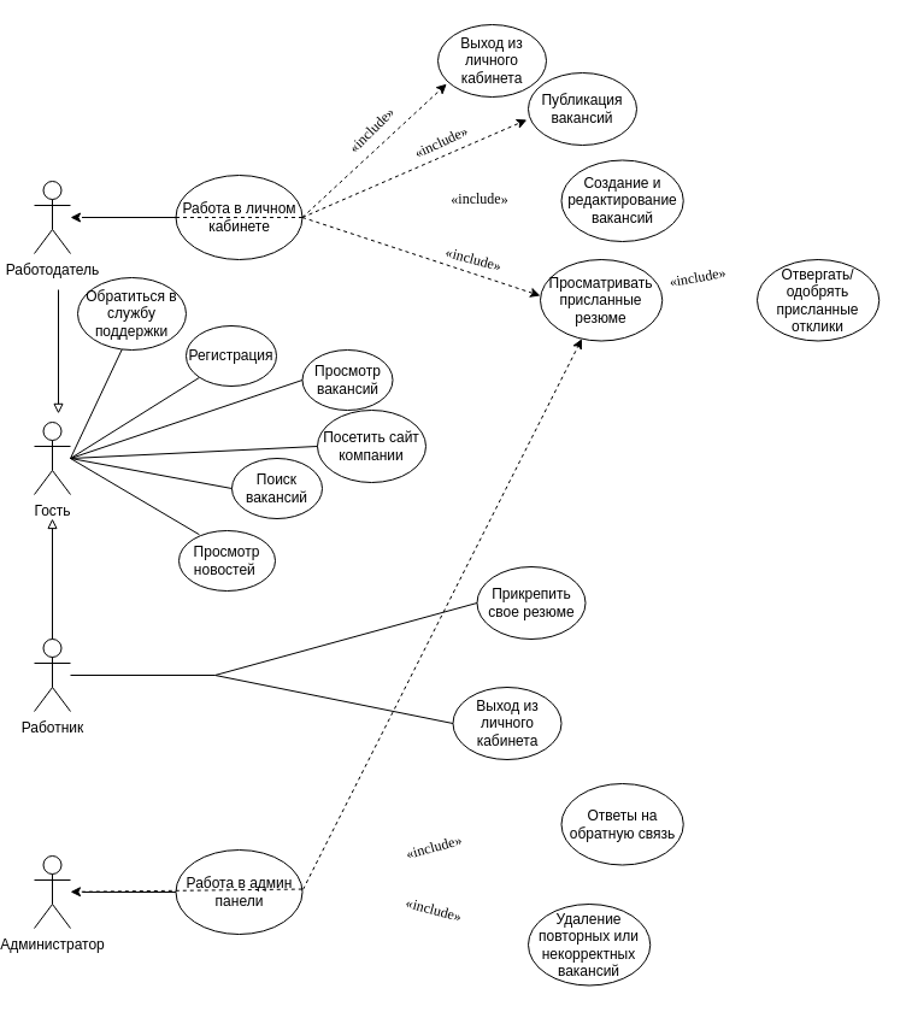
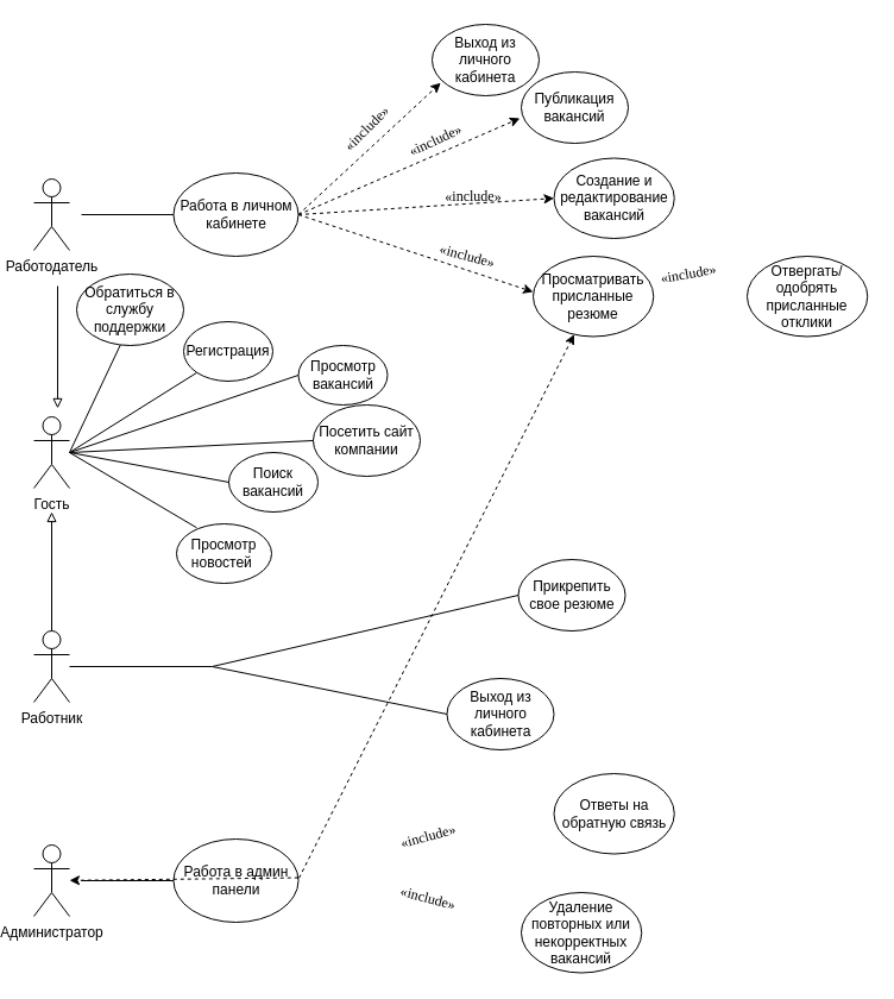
  <mxCell id="0" />
  <mxCell id="1" parent="0" />
  <mxCell id="2" value="Гость" style="shape=umlActor;verticalLabelPosition=bottom;verticalAlign=top;html=1;outlineConnect=0;" parent="1" vertex="1"><mxGeometry x="20" y="350" width="30" height="60" as="geometry" /></mxCell>
  <mxCell id="3" style="edgeStyle=orthogonalEdgeStyle;rounded=0;orthogonalLoop=1;jettySize=auto;html=1;endArrow=block;endFill=0;" parent="1" edge="1"><mxGeometry relative="1" as="geometry"><mxPoint x="35" y="570" as="sourcePoint" /><mxPoint x="35" y="430" as="targetPoint" /></mxGeometry></mxCell>
  <mxCell id="4" value="Работник" style="shape=umlActor;verticalLabelPosition=bottom;verticalAlign=top;html=1;outlineConnect=0;" parent="1" vertex="1"><mxGeometry x="20" y="530" width="30" height="60" as="geometry" /></mxCell>
  <mxCell id="5" value="" style="endArrow=none;html=1;rounded=0;entryX=0;entryY=1;entryDx=0;entryDy=0;" parent="1" target="6" edge="1"><mxGeometry width="50" height="50" relative="1" as="geometry"><mxPoint x="50" y="380" as="sourcePoint" /><mxPoint x="160" y="330" as="targetPoint" /></mxGeometry></mxCell>
  <mxCell id="6" value="Регистрация" style="ellipse;whiteSpace=wrap;html=1;" parent="1" vertex="1"><mxGeometry x="146" y="270" width="75" height="50" as="geometry" /></mxCell>
  <mxCell id="7" value="Просмотр вакансий" style="ellipse;whiteSpace=wrap;html=1;" parent="1" vertex="1"><mxGeometry x="242.5" y="290" width="75" height="50" as="geometry" /></mxCell>
  <mxCell id="8" value="Поиск вакансий" style="ellipse;whiteSpace=wrap;html=1;" parent="1" vertex="1"><mxGeometry x="184" y="380" width="75" height="50" as="geometry" /></mxCell>
  <mxCell id="9" value="Просмотр новостей&amp;nbsp;" style="ellipse;whiteSpace=wrap;html=1;" parent="1" vertex="1"><mxGeometry x="140" y="440" width="80" height="50" as="geometry" /></mxCell>
  <mxCell id="10" value="" style="endArrow=none;html=1;rounded=0;entryX=0;entryY=0.5;entryDx=0;entryDy=0;" parent="1" target="7" edge="1"><mxGeometry width="50" height="50" relative="1" as="geometry"><mxPoint x="50" y="380" as="sourcePoint" /><mxPoint x="140" y="305" as="targetPoint" /></mxGeometry></mxCell>
  <mxCell id="11" value="" style="endArrow=none;html=1;rounded=0;entryX=0;entryY=0.5;entryDx=0;entryDy=0;" parent="1" target="8" edge="1"><mxGeometry width="50" height="50" relative="1" as="geometry"><mxPoint x="50" y="380" as="sourcePoint" /><mxPoint x="150" y="315" as="targetPoint" /></mxGeometry></mxCell>
  <mxCell id="12" value="" style="endArrow=none;html=1;rounded=0;entryX=0.212;entryY=0.065;entryDx=0;entryDy=0;entryPerimeter=0;" parent="1" target="9" edge="1"><mxGeometry width="50" height="50" relative="1" as="geometry"><mxPoint x="50" y="380" as="sourcePoint" /><mxPoint x="160" y="325" as="targetPoint" /></mxGeometry></mxCell>
  <mxCell id="13" value="" style="endArrow=none;html=1;rounded=0;" parent="1" source="4" edge="1"><mxGeometry width="50" height="50" relative="1" as="geometry"><mxPoint x="230" y="640" as="sourcePoint" /><mxPoint x="170" y="560" as="targetPoint" /></mxGeometry></mxCell>
  <mxCell id="14" value="" style="group" parent="1" vertex="1" connectable="0"><mxGeometry x="20" y="650" width="222.5" height="125" as="geometry" /></mxCell>
  <mxCell id="15" value="" style="endArrow=none;html=1;rounded=0;entryX=0;entryY=0.5;entryDx=0;entryDy=0;" parent="14" target="18" edge="1"><mxGeometry width="50" height="50" relative="1" as="geometry"><mxPoint x="40" y="90" as="sourcePoint" /><mxPoint x="80" y="90" as="targetPoint" /></mxGeometry></mxCell>
  <mxCell id="16" value="" style="group" parent="14" vertex="1" connectable="0"><mxGeometry width="222.5" height="125" as="geometry" /></mxCell>
  <mxCell id="17" value="Администратор" style="shape=umlActor;verticalLabelPosition=bottom;verticalAlign=top;html=1;outlineConnect=0;" parent="16" vertex="1"><mxGeometry y="60" width="30" height="60" as="geometry" /></mxCell>
  <mxCell id="18" value="Работа в админ панели" style="ellipse;whiteSpace=wrap;html=1;" parent="16" vertex="1"><mxGeometry x="117.5" y="55" width="105" height="70" as="geometry" /></mxCell>
  <mxCell id="19" value="Посетить сайт компании" style="ellipse;whiteSpace=wrap;html=1;" parent="1" vertex="1"><mxGeometry x="255" y="340" width="90" height="60" as="geometry" /></mxCell>
- <mxCell id="20" value="Прикрепить свое резюме" style="ellipse;whiteSpace=wrap;html=1;" parent="1" vertex="1"><mxGeometry x="387.5" y="470" width="90" height="60" as="geometry" /></mxCell>
+ <mxCell id="20" value="Прикрепить свое резюме" style="ellipse;whiteSpace=wrap;html=1;" parent="1" vertex="1"><mxGeometry x="427.5" y="470" width="90" height="60" as="geometry" /></mxCell>
  <mxCell id="21" value="Выход из личного кабинета" style="ellipse;whiteSpace=wrap;html=1;" parent="1" vertex="1"><mxGeometry x="367.5" y="570" width="90" height="60" as="geometry" /></mxCell>
  <mxCell id="22" value="" style="group" parent="1" vertex="1" connectable="0"><mxGeometry x="20" y="90" width="222.5" height="125" as="geometry" /></mxCell>
  <mxCell id="23" value="" style="endArrow=none;html=1;rounded=0;entryX=0;entryY=0.5;entryDx=0;entryDy=0;" parent="22" target="26" edge="1"><mxGeometry width="50" height="50" relative="1" as="geometry"><mxPoint x="40" y="90" as="sourcePoint" /><mxPoint x="80" y="90" as="targetPoint" /></mxGeometry></mxCell>
  <mxCell id="24" value="" style="group" parent="22" vertex="1" connectable="0"><mxGeometry width="222.5" height="125" as="geometry" /></mxCell>
  <mxCell id="25" value="Работодатель" style="shape=umlActor;verticalLabelPosition=bottom;verticalAlign=top;html=1;outlineConnect=0;" parent="24" vertex="1"><mxGeometry y="60" width="30" height="60" as="geometry" /></mxCell>
  <mxCell id="26" value="Работа в личном кабинете" style="ellipse;whiteSpace=wrap;html=1;" parent="24" vertex="1"><mxGeometry x="117.5" y="55" width="105" height="70" as="geometry" /></mxCell>
  <mxCell id="27" value="" style="endArrow=classic;html=1;rounded=0;dashed=1;entryX=0.08;entryY=0.82;entryDx=0;entryDy=0;exitX=1;exitY=0.5;exitDx=0;exitDy=0;entryPerimeter=0;" parent="1" source="26" target="28" edge="1"><mxGeometry width="50" height="50" relative="1" as="geometry"><mxPoint x="242.5" y="170" as="sourcePoint" /><mxPoint x="400.5" y="60" as="targetPoint" /></mxGeometry></mxCell>
  <mxCell id="28" value="Выход из личного кабинета" style="ellipse;whiteSpace=wrap;html=1;" parent="1" vertex="1"><mxGeometry x="355" y="20" width="90" height="60" as="geometry" /></mxCell>
  <mxCell id="29" value="Публикация вакансий&lt;span style=&quot;color: rgba(0, 0, 0, 0); font-family: monospace; font-size: 0px; text-align: start; text-wrap: nowrap;&quot;&gt;%3CmxGraphModel%3E%3Croot%3E%3CmxCell%20id%3D%220%22%2F%3E%3CmxCell%20id%3D%221%22%20parent%3D%220%22%2F%3E%3CmxCell%20id%3D%222%22%20value%3D%22%D0%92%D1%8B%D1%85%D0%BE%D0%B4%20%D0%B8%D0%B7%20%D0%BB%D0%B8%D1%87%D0%BD%D0%BE%D0%B3%D0%BE%20%D0%BA%D0%B0%D0%B1%D0%B8%D0%BD%D0%B5%D1%82%D0%B0%22%20style%3D%22ellipse%3BwhiteSpace%3Dwrap%3Bhtml%3D1%3B%22%20vertex%3D%221%22%20parent%3D%221%22%3E%3CmxGeometry%20x%3D%22585%22%20y%3D%22620%22%20width%3D%2290%22%20height%3D%2260%22%20as%3D%22geometry%22%2F%3E%3C%2FmxCell%3E%3C%2Froot%3E%3C%2FmxGraphModel%3E&lt;/span&gt;" style="ellipse;whiteSpace=wrap;html=1;" parent="1" vertex="1"><mxGeometry x="430" y="60" width="90" height="60" as="geometry" /></mxCell>
  <mxCell id="30" value="Создание и редактирование вакансий" style="ellipse;whiteSpace=wrap;html=1;" parent="1" vertex="1"><mxGeometry x="457.5" y="132.5" width="101.25" height="67.5" as="geometry" /></mxCell>
  <mxCell id="31" value="Просматривать присланные резюме" style="ellipse;whiteSpace=wrap;html=1;" parent="1" vertex="1"><mxGeometry x="440" y="215" width="101.25" height="67.5" as="geometry" /></mxCell>
  <mxCell id="32" value="" style="endArrow=classic;html=1;rounded=0;dashed=1;entryX=-0.013;entryY=0.649;entryDx=0;entryDy=0;exitX=1;exitY=0.5;exitDx=0;exitDy=0;entryPerimeter=0;" parent="1" source="26" target="29" edge="1"><mxGeometry width="50" height="50" relative="1" as="geometry"><mxPoint x="252" y="190" as="sourcePoint" /><mxPoint x="372" y="79" as="targetPoint" /></mxGeometry></mxCell>
- <mxCell id="33" value="" style="endArrow=classic;html=1;rounded=0;dashed=1;exitX=1;exitY=0.5;exitDx=0;exitDy=0;" parent="1" source="26" target="25" edge="1"><mxGeometry width="50" height="50" relative="1" as="geometry"><mxPoint x="250" y="180" as="sourcePoint" /><mxPoint x="439" y="109" as="targetPoint" /></mxGeometry></mxCell>
+ <mxCell id="33" value="" style="endArrow=classic;html=1;rounded=0;dashed=1;entryX=0;entryY=0.5;entryDx=0;entryDy=0;exitX=1;exitY=0.5;exitDx=0;exitDy=0;" parent="1" source="26" target="30" edge="1"><mxGeometry width="50" height="50" relative="1" as="geometry"><mxPoint x="250" y="180" as="sourcePoint" /><mxPoint x="439" y="109" as="targetPoint" /></mxGeometry></mxCell>
  <mxCell id="34" value="" style="endArrow=classic;html=1;rounded=0;dashed=1;entryX=0;entryY=0.444;entryDx=0;entryDy=0;exitX=1;exitY=0.5;exitDx=0;exitDy=0;entryPerimeter=0;" parent="1" source="26" target="31" edge="1"><mxGeometry width="50" height="50" relative="1" as="geometry"><mxPoint x="262" y="200" as="sourcePoint" /><mxPoint x="449" y="119" as="targetPoint" /></mxGeometry></mxCell>
  <mxCell id="35" value="Отвергать/ одобрять присланные отклики" style="ellipse;whiteSpace=wrap;html=1;" parent="1" vertex="1"><mxGeometry x="620" y="215" width="101.25" height="67.5" as="geometry" /></mxCell>
  <mxCell id="36" value="&lt;span style=&quot;font-family: &amp;quot;Times New Roman&amp;quot;, serif; color: windowtext;&quot; lang=&quot;RU&quot;&gt;&lt;font style=&quot;font-size: 12px;&quot;&gt;«include»&lt;/font&gt;&lt;/span&gt;" style="text;html=1;align=center;verticalAlign=middle;whiteSpace=wrap;rounded=0;rotation=15;" parent="1" vertex="1"><mxGeometry x="355" y="200" width="60" height="30" as="geometry" /></mxCell>
  <mxCell id="37" value="&lt;span style=&quot;font-family: &amp;quot;Times New Roman&amp;quot;, serif; color: windowtext;&quot; lang=&quot;RU&quot;&gt;&lt;font style=&quot;font-size: 12px;&quot;&gt;«include»&lt;/font&gt;&lt;/span&gt;" style="text;html=1;align=center;verticalAlign=middle;whiteSpace=wrap;rounded=0;rotation=-45;" parent="1" vertex="1"><mxGeometry x="270" y="92.5" width="60" height="30" as="geometry" /></mxCell>
  <mxCell id="38" value="&lt;span style=&quot;font-family: &amp;quot;Times New Roman&amp;quot;, serif; color: windowtext;&quot; lang=&quot;RU&quot;&gt;&lt;font style=&quot;font-size: 12px;&quot;&gt;«include»&lt;/font&gt;&lt;/span&gt;" style="text;html=1;align=center;verticalAlign=middle;whiteSpace=wrap;rounded=0;rotation=-25;" parent="1" vertex="1"><mxGeometry x="327.5" y="102.5" width="60" height="30" as="geometry" /></mxCell>
  <mxCell id="39" value="&lt;span style=&quot;font-family: &amp;quot;Times New Roman&amp;quot;, serif; color: windowtext;&quot; lang=&quot;RU&quot;&gt;&lt;font style=&quot;font-size: 12px;&quot;&gt;«include»&lt;/font&gt;&lt;/span&gt;" style="text;html=1;align=center;verticalAlign=middle;whiteSpace=wrap;rounded=0;rotation=0;" parent="1" vertex="1"><mxGeometry x="360" y="150" width="60" height="30" as="geometry" /></mxCell>
  <mxCell id="40" value="Ответы на обратную связь" style="ellipse;whiteSpace=wrap;html=1;" parent="1" vertex="1"><mxGeometry x="457.5" y="650" width="101.25" height="67.5" as="geometry" /></mxCell>
  <mxCell id="41" value="Удаление повторных или некорректных вакансий" style="ellipse;whiteSpace=wrap;html=1;" parent="1" vertex="1"><mxGeometry x="430" y="750" width="101.25" height="67.5" as="geometry" /></mxCell>
  <mxCell id="42" value="" style="endArrow=classic;html=1;rounded=0;dashed=1;exitX=1.005;exitY=0.469;exitDx=0;exitDy=0;exitPerimeter=0;" parent="1" source="18" target="31" edge="1"><mxGeometry width="50" height="50" relative="1" as="geometry"><mxPoint x="237" y="725" as="sourcePoint" /><mxPoint x="418" y="612" as="targetPoint" /></mxGeometry></mxCell>
  <mxCell id="43" value="&lt;span style=&quot;font-family: &amp;quot;Times New Roman&amp;quot;, serif; color: windowtext;&quot; lang=&quot;RU&quot;&gt;&lt;font style=&quot;font-size: 12px;&quot;&gt;«include»&lt;/font&gt;&lt;/span&gt;" style="text;html=1;align=center;verticalAlign=middle;whiteSpace=wrap;rounded=0;rotation=15;" parent="1" vertex="1"><mxGeometry x="321.88" y="740" width="60" height="30" as="geometry" /></mxCell>
  <mxCell id="44" value="" style="endArrow=classic;html=1;rounded=0;dashed=1;exitX=0.998;exitY=0.465;exitDx=0;exitDy=0;exitPerimeter=0;" parent="1" source="18" target="17" edge="1"><mxGeometry width="50" height="50" relative="1" as="geometry"><mxPoint x="257" y="745" as="sourcePoint" /><mxPoint x="438" y="632" as="targetPoint" /></mxGeometry></mxCell>
  <mxCell id="45" value="&lt;span style=&quot;font-family: &amp;quot;Times New Roman&amp;quot;, serif; color: windowtext;&quot; lang=&quot;RU&quot;&gt;&lt;font style=&quot;font-size: 12px;&quot;&gt;«include»&lt;/font&gt;&lt;/span&gt;" style="text;html=1;align=center;verticalAlign=middle;whiteSpace=wrap;rounded=0;rotation=-15;" parent="1" vertex="1"><mxGeometry x="321.88" y="687.5" width="60" height="30" as="geometry" /></mxCell>
  <mxCell id="46" value="Обратиться в службу поддержки" style="ellipse;whiteSpace=wrap;html=1;" parent="1" vertex="1"><mxGeometry x="56" y="230" width="90" height="60" as="geometry" /></mxCell>
  <mxCell id="47" value="" style="endArrow=none;html=1;rounded=0;entryX=0.408;entryY=0.993;entryDx=0;entryDy=0;entryPerimeter=0;" parent="1" target="46" edge="1"><mxGeometry width="50" height="50" relative="1" as="geometry"><mxPoint x="50" y="380" as="sourcePoint" /><mxPoint x="151" y="322" as="targetPoint" /></mxGeometry></mxCell>
  <mxCell id="48" value="" style="endArrow=block;html=1;rounded=0;endFill=0;" parent="1" edge="1"><mxGeometry width="50" height="50" relative="1" as="geometry"><mxPoint x="40" y="240" as="sourcePoint" /><mxPoint x="40" y="342.909" as="targetPoint" /></mxGeometry></mxCell>
  <mxCell id="49" value="" style="endArrow=none;html=1;rounded=0;entryX=0;entryY=0.5;entryDx=0;entryDy=0;" parent="1" target="19" edge="1"><mxGeometry width="50" height="50" relative="1" as="geometry"><mxPoint x="50" y="380" as="sourcePoint" /><mxPoint x="250" y="370" as="targetPoint" /></mxGeometry></mxCell>
  <mxCell id="50" value="" style="endArrow=none;html=1;rounded=0;entryX=0;entryY=0.5;entryDx=0;entryDy=0;" parent="1" target="20" edge="1"><mxGeometry width="50" height="50" relative="1" as="geometry"><mxPoint x="170" y="560" as="sourcePoint" /><mxPoint x="313" y="481" as="targetPoint" /></mxGeometry></mxCell>
  <mxCell id="51" value="" style="endArrow=none;html=1;rounded=0;entryX=0;entryY=0.5;entryDx=0;entryDy=0;" parent="1" target="21" edge="1"><mxGeometry width="50" height="50" relative="1" as="geometry"><mxPoint x="170" y="560" as="sourcePoint" /><mxPoint x="270.509" y="610.163" as="targetPoint" /></mxGeometry></mxCell>
  <mxCell id="52" value="&lt;span style=&quot;font-family: &amp;quot;Times New Roman&amp;quot;, serif; color: windowtext;&quot; lang=&quot;RU&quot;&gt;&lt;font style=&quot;font-size: 12px;&quot;&gt;«include»&lt;/font&gt;&lt;/span&gt;" style="text;html=1;align=center;verticalAlign=middle;whiteSpace=wrap;rounded=0;rotation=-10;" parent="1" vertex="1"><mxGeometry x="541.25" y="215" width="60" height="30" as="geometry" /></mxCell>
